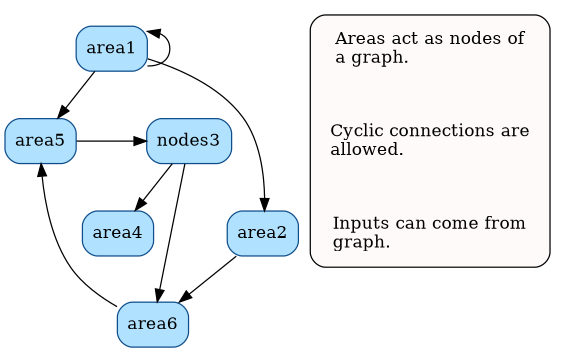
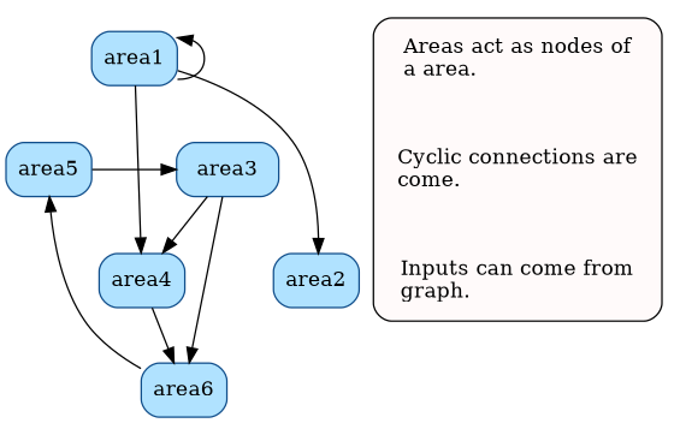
  digraph {
    newrank=true
    rankdir=TB
    node [color=dodgerblue4 fillcolor=lightskyblue1 shape=box style="filled,rounded"]
    area1
-   n2 [fillcolor=none label="Areas act as nodes of\la graph.\l" shape=none]
+   n2 [fillcolor=none label="Areas act as nodes of\la area.\l" shape=none]
    area2
    area4
    n5 [fillcolor=none label="Inputs can come from\lgraph.\l" shape=none]
-   area3 [label=nodes3]
+   area3
    area5
-   n8 [fillcolor=none label="Cyclic connections are\lallowed.\l" shape=none]
+   n8 [fillcolor=none label="Cyclic connections are\lcome.\l" shape=none]
    area6
    subgraph sub_1 {
      rank=same
      area1
      n2
    }
    subgraph sub_2 {
      rank=same
      area2
      area4
      n5
    }
    subgraph sub_3 {
      rank=same
      area3
      area5
      n8
    }
    subgraph cluster_4 {
      fillcolor=snow
      style="rounded,filled"
      n2
      n5
      n8
    }
    area1 -> area1 [dir=back]
    area1 -> area2
-   area1 -> area5
-   area2 -> area6
+   area1 -> area4
+   area4 -> area6
    area3 -> area4
    area3 -> area6
    area5 -> area3
    area6 -> area5
  }
